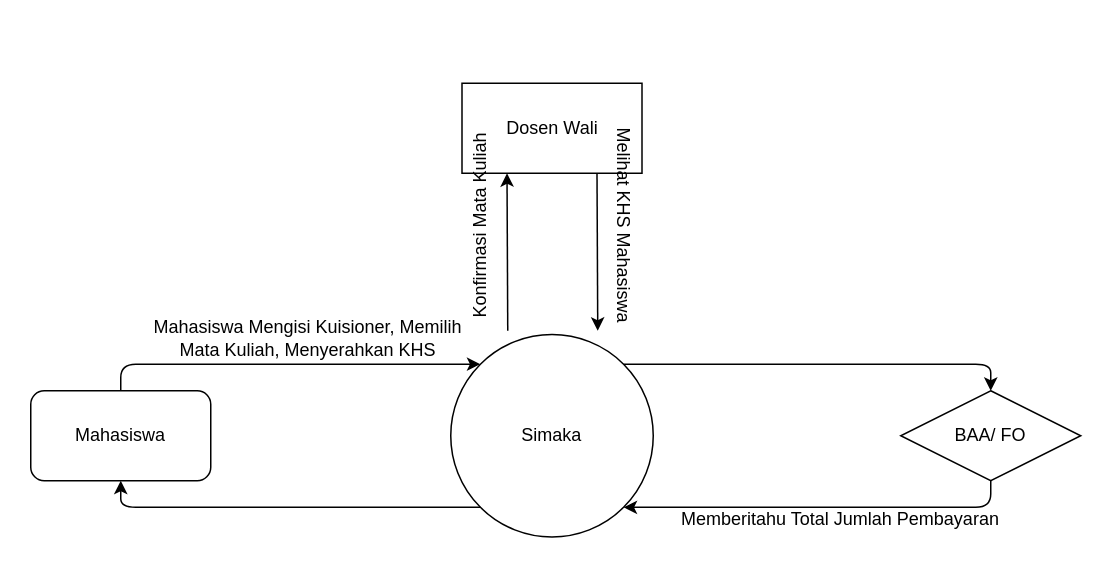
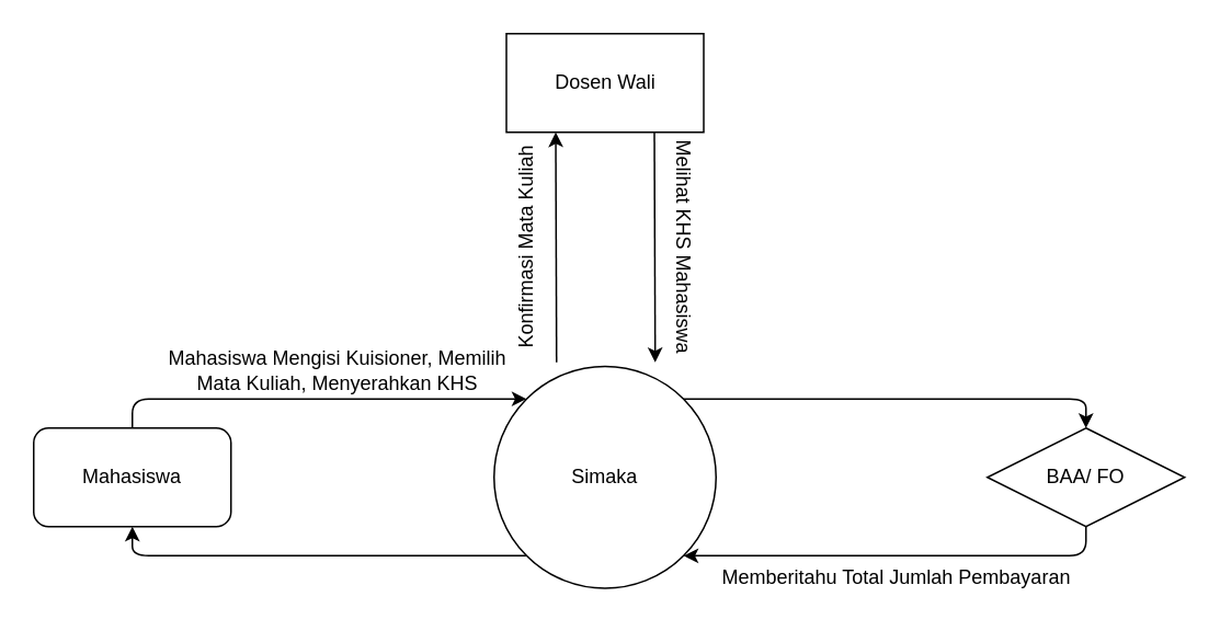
  <mxCell id="0" />
  <mxCell id="1" parent="0" />
  <mxCell id="2" value="Simaka" style="ellipse;whiteSpace=wrap;html=1;aspect=fixed;" vertex="1" parent="1"><mxGeometry x="300" y="222.5" width="135" height="135" as="geometry" /></mxCell>
  <mxCell id="3" value="Mahasiswa" style="whiteSpace=wrap;html=1;rounded=1;" vertex="1" parent="1"><mxGeometry x="20" y="260" width="120" height="60" as="geometry" /></mxCell>
  <mxCell id="4" value="BAA/ FO" style="rhombus;whiteSpace=wrap;html=1;" vertex="1" parent="1"><mxGeometry x="600" y="260" width="120" height="60" as="geometry" /></mxCell>
  <mxCell id="5" value="" style="edgeStyle=segmentEdgeStyle;endArrow=classic;html=1;exitX=0;exitY=1;exitDx=0;exitDy=0;entryX=0.5;entryY=1;entryDx=0;entryDy=0;" edge="1" parent="1" source="2" target="3"><mxGeometry width="50" height="50" relative="1" as="geometry"><mxPoint x="340" y="290" as="sourcePoint" /><mxPoint x="390" y="240" as="targetPoint" /></mxGeometry></mxCell>
  <mxCell id="6" value="" style="edgeStyle=segmentEdgeStyle;endArrow=classic;html=1;exitX=0.5;exitY=0;exitDx=0;exitDy=0;entryX=0;entryY=0;entryDx=0;entryDy=0;" edge="1" parent="1" source="3" target="2"><mxGeometry width="50" height="50" relative="1" as="geometry"><mxPoint x="250" y="160" as="sourcePoint" /><mxPoint x="300" y="110" as="targetPoint" /><Array as="points"><mxPoint x="80" y="242" /></Array></mxGeometry></mxCell>
  <mxCell id="7" value="Mahasiswa Mengisi Kuisioner, Memilih Mata Kuliah, Menyerahkan KHS" style="text;html=1;strokeColor=none;fillColor=none;align=center;verticalAlign=middle;whiteSpace=wrap;rounded=0;" vertex="1" parent="1"><mxGeometry x="90" y="210" width="230" height="30" as="geometry" /></mxCell>
- <mxCell id="8" value="Dosen Wali" style="rounded=0;whiteSpace=wrap;html=1;" vertex="1" parent="1"><mxGeometry x="307.5" y="55" width="120" height="60" as="geometry" /></mxCell>
+ <mxCell id="8" value="Dosen Wali" style="rounded=0;whiteSpace=wrap;html=1;" vertex="1" parent="1"><mxGeometry x="307.5" y="20" width="120" height="60" as="geometry" /></mxCell>
  <mxCell id="9" value="" style="endArrow=classic;html=1;entryX=0.25;entryY=1;entryDx=0;entryDy=0;" edge="1" parent="1" target="8"><mxGeometry width="50" height="50" relative="1" as="geometry"><mxPoint x="338" y="220" as="sourcePoint" /><mxPoint x="320" y="140" as="targetPoint" /></mxGeometry></mxCell>
  <mxCell id="10" value="Konfirmasi Mata Kuliah" style="text;html=1;strokeColor=none;fillColor=none;align=center;verticalAlign=middle;whiteSpace=wrap;rounded=0;rotation=-90;" vertex="1" parent="1"><mxGeometry x="250" y="140" width="140" height="20" as="geometry" /></mxCell>
  <mxCell id="11" value="" style="endArrow=classic;html=1;exitX=0.75;exitY=1;exitDx=0;exitDy=0;" edge="1" parent="1" source="8"><mxGeometry width="50" height="50" relative="1" as="geometry"><mxPoint x="380" y="160" as="sourcePoint" /><mxPoint x="398" y="220" as="targetPoint" /></mxGeometry></mxCell>
  <mxCell id="12" value="Melihat KHS Mahasiswa" style="text;html=1;strokeColor=none;fillColor=none;align=center;verticalAlign=middle;whiteSpace=wrap;rounded=0;rotation=90;" vertex="1" parent="1"><mxGeometry x="340" y="140" width="150" height="20" as="geometry" /></mxCell>
  <mxCell id="13" value="" style="edgeStyle=segmentEdgeStyle;endArrow=classic;html=1;exitX=1;exitY=0;exitDx=0;exitDy=0;entryX=0.5;entryY=0;entryDx=0;entryDy=0;" edge="1" parent="1" source="2" target="4"><mxGeometry width="50" height="50" relative="1" as="geometry"><mxPoint x="340" y="290" as="sourcePoint" /><mxPoint x="390" y="240" as="targetPoint" /></mxGeometry></mxCell>
  <mxCell id="14" value="" style="edgeStyle=segmentEdgeStyle;endArrow=classic;html=1;exitX=0.5;exitY=1;exitDx=0;exitDy=0;entryX=1;entryY=1;entryDx=0;entryDy=0;" edge="1" parent="1" source="4" target="2"><mxGeometry width="50" height="50" relative="1" as="geometry"><mxPoint x="340" y="290" as="sourcePoint" /><mxPoint x="390" y="240" as="targetPoint" /><Array as="points"><mxPoint x="660" y="338" /></Array></mxGeometry></mxCell>
- <mxCell id="15" value="Memberitahu Total Jumlah Pembayaran" style="text;html=1;strokeColor=none;fillColor=none;align=center;verticalAlign=middle;whiteSpace=wrap;rounded=0;" vertex="1" parent="1"><mxGeometry x="450" y="336.25" width="220" height="20" as="geometry" /></mxCell>
+ <mxCell id="15" value="Memberitahu Total Jumlah Pembayaran" style="text;html=1;strokeColor=none;fillColor=none;align=center;verticalAlign=middle;whiteSpace=wrap;rounded=0;" vertex="1" parent="1"><mxGeometry x="435" y="341.25" width="220" height="20" as="geometry" /></mxCell>
